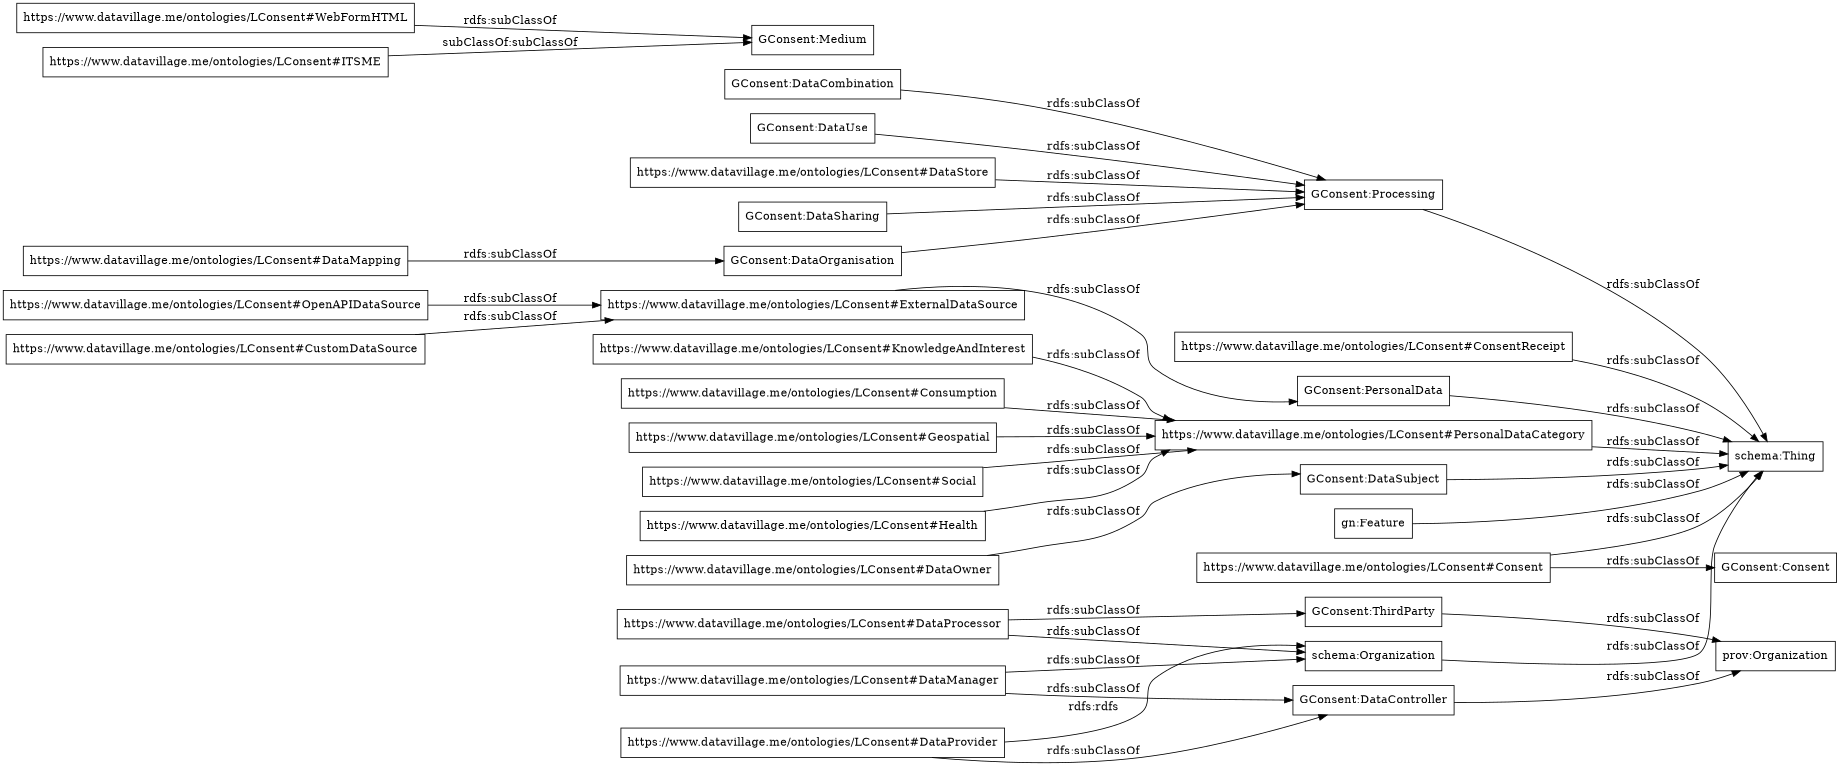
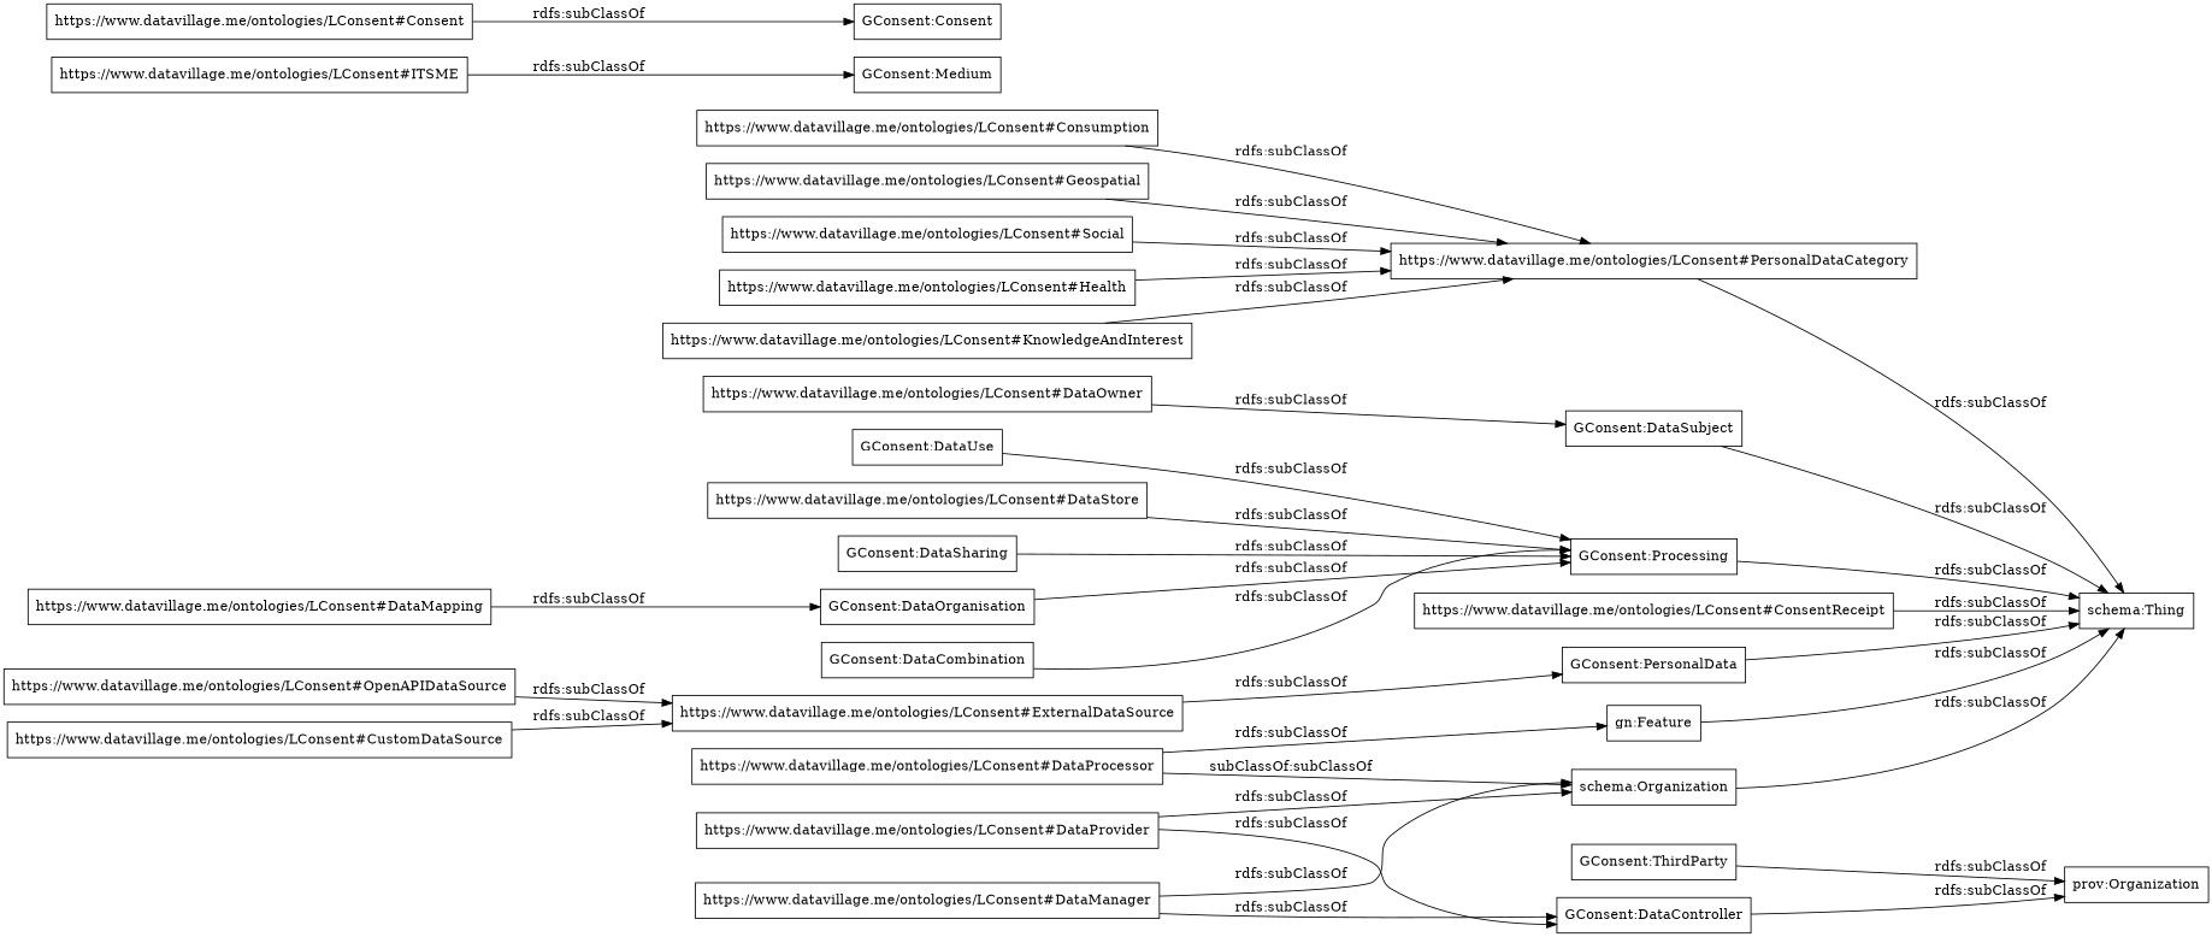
  digraph {
    rankdir=LR
    node [color=black shape=rectangle]
    "GConsent:DataSharing"
    "GConsent:Processing"
    "schema:Thing"
    "GConsent:PersonalData"
    "https://www.datavillage.me/ontologies/LConsent#Health"
    "https://www.datavillage.me/ontologies/LConsent#PersonalDataCategory"
    "gn:Feature"
    "GConsent:DataSubject"
    "https://www.datavillage.me/ontologies/LConsent#OpenAPIDataSource"
    "https://www.datavillage.me/ontologies/LConsent#ExternalDataSource"
    "https://www.datavillage.me/ontologies/LConsent#DataProvider"
    "schema:Organization"
    "GConsent:DataController"
    "prov:Organization"
    "GConsent:DataOrganisation"
-   "https://www.datavillage.me/ontologies/LConsent#WebFormHTML"
    "GConsent:Medium"
    "https://www.datavillage.me/ontologies/LConsent#KnowledgeAndInterest"
    "https://www.datavillage.me/ontologies/LConsent#Consumption"
    "GConsent:DataCombination"
    "https://www.datavillage.me/ontologies/LConsent#DataManager"
    "https://www.datavillage.me/ontologies/LConsent#ConsentReceipt"
    "https://www.datavillage.me/ontologies/LConsent#Geospatial"
    "https://www.datavillage.me/ontologies/LConsent#Consent"
    "GConsent:Consent"
    "GConsent:DataUse"
    "https://www.datavillage.me/ontologies/LConsent#Social"
    "https://www.datavillage.me/ontologies/LConsent#DataMapping"
    "https://www.datavillage.me/ontologies/LConsent#DataStore"
    "https://www.datavillage.me/ontologies/LConsent#CustomDataSource"
    "https://www.datavillage.me/ontologies/LConsent#DataOwner"
    "https://www.datavillage.me/ontologies/LConsent#ITSME"
    "https://www.datavillage.me/ontologies/LConsent#DataProcessor"
    "GConsent:ThirdParty"
    "GConsent:DataSharing" -> "GConsent:Processing" [label="rdfs:subClassOf"]
    "GConsent:Processing" -> "schema:Thing" [label="rdfs:subClassOf"]
    "GConsent:PersonalData" -> "schema:Thing" [label="rdfs:subClassOf"]
    "https://www.datavillage.me/ontologies/LConsent#Health" -> "https://www.datavillage.me/ontologies/LConsent#PersonalDataCategory" [label="rdfs:subClassOf"]
    "https://www.datavillage.me/ontologies/LConsent#PersonalDataCategory" -> "schema:Thing" [label="rdfs:subClassOf"]
    "gn:Feature" -> "schema:Thing" [label="rdfs:subClassOf"]
    "GConsent:DataSubject" -> "schema:Thing" [label="rdfs:subClassOf"]
    "https://www.datavillage.me/ontologies/LConsent#OpenAPIDataSource" -> "https://www.datavillage.me/ontologies/LConsent#ExternalDataSource" [label="rdfs:subClassOf"]
    "https://www.datavillage.me/ontologies/LConsent#ExternalDataSource" -> "GConsent:PersonalData" [label="rdfs:subClassOf"]
-   "https://www.datavillage.me/ontologies/LConsent#DataProvider" -> "schema:Organization" [label="rdfs:rdfs"]
+   "https://www.datavillage.me/ontologies/LConsent#DataProvider" -> "schema:Organization" [label="rdfs:subClassOf"]
    "https://www.datavillage.me/ontologies/LConsent#DataProvider" -> "GConsent:DataController" [label="rdfs:subClassOf"]
    "schema:Organization" -> "schema:Thing" [label="rdfs:subClassOf"]
    "GConsent:DataController" -> "prov:Organization" [label="rdfs:subClassOf"]
    "GConsent:DataOrganisation" -> "GConsent:Processing" [label="rdfs:subClassOf"]
-   "https://www.datavillage.me/ontologies/LConsent#WebFormHTML" -> "GConsent:Medium" [label="rdfs:subClassOf"]
    "https://www.datavillage.me/ontologies/LConsent#KnowledgeAndInterest" -> "https://www.datavillage.me/ontologies/LConsent#PersonalDataCategory" [label="rdfs:subClassOf"]
    "https://www.datavillage.me/ontologies/LConsent#Consumption" -> "https://www.datavillage.me/ontologies/LConsent#PersonalDataCategory" [label="rdfs:subClassOf"]
    "GConsent:DataCombination" -> "GConsent:Processing" [label="rdfs:subClassOf"]
    "https://www.datavillage.me/ontologies/LConsent#DataManager" -> "schema:Organization" [label="rdfs:subClassOf"]
    "https://www.datavillage.me/ontologies/LConsent#DataManager" -> "GConsent:DataController" [label="rdfs:subClassOf"]
    "https://www.datavillage.me/ontologies/LConsent#ConsentReceipt" -> "schema:Thing" [label="rdfs:subClassOf"]
    "https://www.datavillage.me/ontologies/LConsent#Geospatial" -> "https://www.datavillage.me/ontologies/LConsent#PersonalDataCategory" [label="rdfs:subClassOf"]
-   "https://www.datavillage.me/ontologies/LConsent#Consent" -> "schema:Thing" [label="rdfs:subClassOf"]
    "https://www.datavillage.me/ontologies/LConsent#Consent" -> "GConsent:Consent" [label="rdfs:subClassOf"]
    "GConsent:DataUse" -> "GConsent:Processing" [label="rdfs:subClassOf"]
    "https://www.datavillage.me/ontologies/LConsent#Social" -> "https://www.datavillage.me/ontologies/LConsent#PersonalDataCategory" [label="rdfs:subClassOf"]
    "https://www.datavillage.me/ontologies/LConsent#DataMapping" -> "GConsent:DataOrganisation" [label="rdfs:subClassOf"]
    "https://www.datavillage.me/ontologies/LConsent#DataStore" -> "GConsent:Processing" [label="rdfs:subClassOf"]
    "https://www.datavillage.me/ontologies/LConsent#CustomDataSource" -> "https://www.datavillage.me/ontologies/LConsent#ExternalDataSource" [label="rdfs:subClassOf"]
    "https://www.datavillage.me/ontologies/LConsent#DataOwner" -> "GConsent:DataSubject" [label="rdfs:subClassOf"]
-   "https://www.datavillage.me/ontologies/LConsent#ITSME" -> "GConsent:Medium" [label="subClassOf:subClassOf"]
-   "https://www.datavillage.me/ontologies/LConsent#DataProcessor" -> "schema:Organization" [label="rdfs:subClassOf"]
-   "https://www.datavillage.me/ontologies/LConsent#DataProcessor" -> "GConsent:ThirdParty" [label="rdfs:subClassOf"]
+   "https://www.datavillage.me/ontologies/LConsent#ITSME" -> "GConsent:Medium" [label="rdfs:subClassOf"]
+   "https://www.datavillage.me/ontologies/LConsent#DataProcessor" -> "schema:Organization" [label="subClassOf:subClassOf"]
+   "https://www.datavillage.me/ontologies/LConsent#DataProcessor" -> "gn:Feature" [label="rdfs:subClassOf"]
    "GConsent:ThirdParty" -> "prov:Organization" [label="rdfs:subClassOf"]
  }
